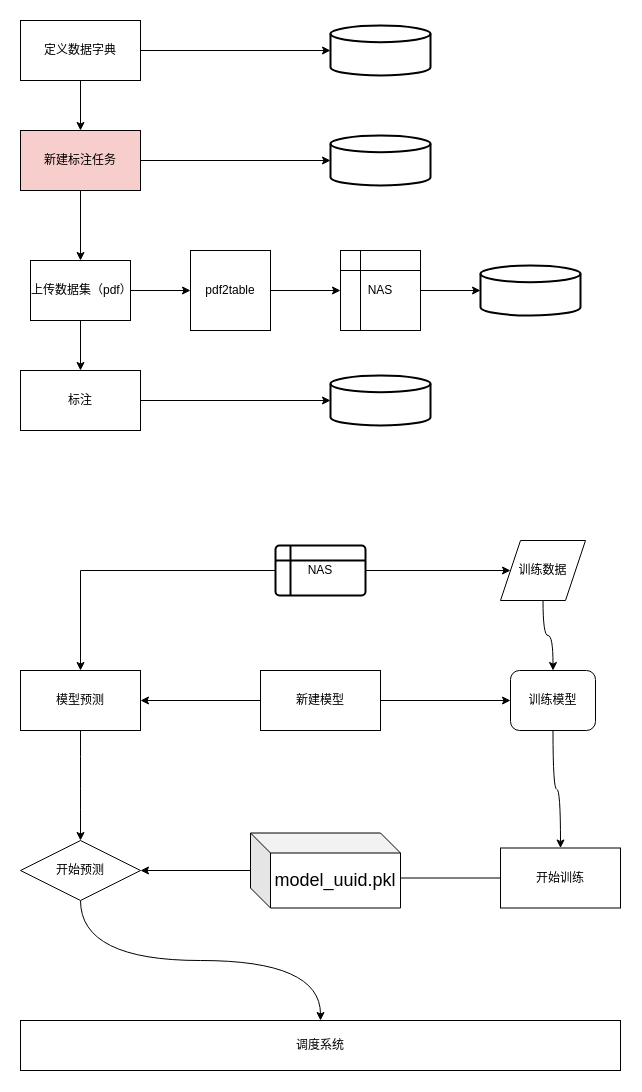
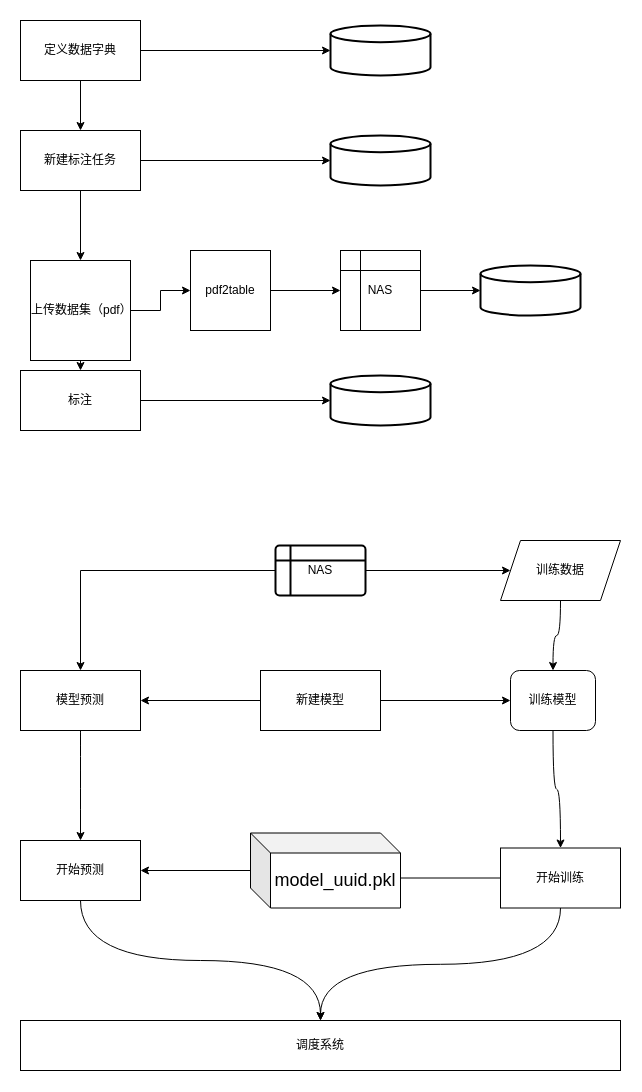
  <mxCell id="0" />
  <mxCell id="1" parent="0" />
  <mxCell id="2" style="edgeStyle=orthogonalEdgeStyle;rounded=0;orthogonalLoop=1;jettySize=auto;html=1;entryX=0;entryY=0.5;entryDx=0;entryDy=0;" edge="1" parent="1" source="4" target="9"><mxGeometry relative="1" as="geometry" /></mxCell>
  <mxCell id="3" style="edgeStyle=orthogonalEdgeStyle;rounded=0;orthogonalLoop=1;jettySize=auto;html=1;exitX=0.5;exitY=1;exitDx=0;exitDy=0;entryX=0.5;entryY=0;entryDx=0;entryDy=0;" edge="1" parent="1" source="4" target="11"><mxGeometry relative="1" as="geometry"><mxPoint x="70" y="400" as="targetPoint" /></mxGeometry></mxCell>
- <mxCell id="4" value="上传数据集（pdf）" style="rounded=0;whiteSpace=wrap;html=1;" vertex="1" parent="1"><mxGeometry x="30" y="260" width="100" height="60" as="geometry" /></mxCell>
+ <mxCell id="4" value="上传数据集（pdf）" style="rounded=0;whiteSpace=wrap;html=1;" vertex="1" parent="1"><mxGeometry x="30" y="260" width="100" height="100" as="geometry" /></mxCell>
  <mxCell id="5" value="&lt;pre style=&quot;font-family: &amp;#34;jetbrains mono&amp;#34; , monospace ; font-size: 11.3pt&quot;&gt;&lt;br&gt;&lt;/pre&gt;" style="strokeWidth=2;html=1;shape=mxgraph.flowchart.database;whiteSpace=wrap;" vertex="1" parent="1"><mxGeometry x="480" y="265" width="100" height="50" as="geometry" /></mxCell>
  <mxCell id="6" style="edgeStyle=orthogonalEdgeStyle;rounded=0;orthogonalLoop=1;jettySize=auto;html=1;exitX=1;exitY=0.5;exitDx=0;exitDy=0;entryX=0;entryY=0.5;entryDx=0;entryDy=0;entryPerimeter=0;" edge="1" parent="1" source="7" target="5"><mxGeometry relative="1" as="geometry" /></mxCell>
  <mxCell id="7" value="NAS" style="shape=internalStorage;whiteSpace=wrap;html=1;backgroundOutline=1;dx=20;dy=20;" vertex="1" parent="1"><mxGeometry x="340" y="250" width="80" height="80" as="geometry" /></mxCell>
  <mxCell id="8" style="edgeStyle=orthogonalEdgeStyle;rounded=0;orthogonalLoop=1;jettySize=auto;html=1;exitX=1;exitY=0.5;exitDx=0;exitDy=0;entryX=0;entryY=0.5;entryDx=0;entryDy=0;" edge="1" parent="1" source="9" target="7"><mxGeometry relative="1" as="geometry" /></mxCell>
  <mxCell id="9" value="pdf2table" style="whiteSpace=wrap;html=1;aspect=fixed;" vertex="1" parent="1"><mxGeometry x="190" y="250" width="80" height="80" as="geometry" /></mxCell>
  <mxCell id="10" style="edgeStyle=orthogonalEdgeStyle;rounded=0;orthogonalLoop=1;jettySize=auto;html=1;" edge="1" parent="1" source="11" target="18"><mxGeometry relative="1" as="geometry"><mxPoint x="260" y="400" as="targetPoint" /></mxGeometry></mxCell>
  <mxCell id="11" value="标注" style="whiteSpace=wrap;html=1;" vertex="1" parent="1"><mxGeometry x="20" y="370" width="120" height="60" as="geometry" /></mxCell>
  <mxCell id="12" style="edgeStyle=orthogonalEdgeStyle;rounded=0;orthogonalLoop=1;jettySize=auto;html=1;exitX=0.5;exitY=1;exitDx=0;exitDy=0;entryX=0.5;entryY=0;entryDx=0;entryDy=0;" edge="1" parent="1" source="14" target="17"><mxGeometry relative="1" as="geometry"><mxPoint x="80" y="120" as="targetPoint" /></mxGeometry></mxCell>
  <mxCell id="13" style="edgeStyle=orthogonalEdgeStyle;rounded=0;orthogonalLoop=1;jettySize=auto;html=1;exitX=1;exitY=0.5;exitDx=0;exitDy=0;entryX=0;entryY=0.5;entryDx=0;entryDy=0;entryPerimeter=0;" edge="1" parent="1" source="14" target="19"><mxGeometry relative="1" as="geometry"><mxPoint x="300" y="70" as="targetPoint" /></mxGeometry></mxCell>
  <mxCell id="14" value="定义数据字典" style="rounded=0;whiteSpace=wrap;html=1;" vertex="1" parent="1"><mxGeometry x="20" y="20" width="120" height="60" as="geometry" /></mxCell>
  <mxCell id="15" style="edgeStyle=orthogonalEdgeStyle;rounded=0;orthogonalLoop=1;jettySize=auto;html=1;" edge="1" parent="1" source="17" target="4"><mxGeometry relative="1" as="geometry" /></mxCell>
  <mxCell id="16" style="edgeStyle=orthogonalEdgeStyle;rounded=0;orthogonalLoop=1;jettySize=auto;html=1;" edge="1" parent="1" source="17" target="20"><mxGeometry relative="1" as="geometry" /></mxCell>
- <mxCell id="17" value="新建标注任务" style="whiteSpace=wrap;html=1;fillColor=#f8cecc;" vertex="1" parent="1"><mxGeometry x="20" y="130" width="120" height="60" as="geometry" /></mxCell>
+ <mxCell id="17" value="新建标注任务" style="whiteSpace=wrap;html=1;" vertex="1" parent="1"><mxGeometry x="20" y="130" width="120" height="60" as="geometry" /></mxCell>
  <mxCell id="18" value="&lt;pre style=&quot;font-family: &amp;#34;jetbrains mono&amp;#34; , monospace ; font-size: 11.3pt&quot;&gt;&lt;br&gt;&lt;/pre&gt;" style="strokeWidth=2;html=1;shape=mxgraph.flowchart.database;whiteSpace=wrap;" vertex="1" parent="1"><mxGeometry x="330" y="375" width="100" height="50" as="geometry" /></mxCell>
  <mxCell id="19" value="&lt;pre style=&quot;font-family: &amp;#34;jetbrains mono&amp;#34; , monospace ; font-size: 11.3pt&quot;&gt;&lt;br&gt;&lt;/pre&gt;" style="strokeWidth=2;html=1;shape=mxgraph.flowchart.database;whiteSpace=wrap;" vertex="1" parent="1"><mxGeometry x="330" y="25" width="100" height="50" as="geometry" /></mxCell>
  <mxCell id="20" value="&lt;pre style=&quot;font-family: &amp;#34;jetbrains mono&amp;#34; , monospace ; font-size: 11.3pt&quot;&gt;&lt;br&gt;&lt;/pre&gt;" style="strokeWidth=2;html=1;shape=mxgraph.flowchart.database;whiteSpace=wrap;" vertex="1" parent="1"><mxGeometry x="330" y="135" width="100" height="50" as="geometry" /></mxCell>
  <mxCell id="21" value="" style="edgeStyle=orthogonalEdgeStyle;rounded=0;orthogonalLoop=1;jettySize=auto;html=1;" edge="1" parent="1" source="23" target="25"><mxGeometry relative="1" as="geometry" /></mxCell>
  <mxCell id="22" value="" style="edgeStyle=orthogonalEdgeStyle;rounded=0;orthogonalLoop=1;jettySize=auto;html=1;entryX=0;entryY=0.5;entryDx=0;entryDy=0;" edge="1" parent="1" source="23" target="30"><mxGeometry relative="1" as="geometry"><mxPoint x="520" y="700" as="targetPoint" /></mxGeometry></mxCell>
  <mxCell id="23" value="新建模型" style="rounded=0;whiteSpace=wrap;html=1;" vertex="1" parent="1"><mxGeometry x="260" y="670" width="120" height="60" as="geometry" /></mxCell>
  <mxCell id="24" style="edgeStyle=orthogonalEdgeStyle;curved=1;orthogonalLoop=1;jettySize=auto;html=1;exitX=0.5;exitY=1;exitDx=0;exitDy=0;fontSize=18;" edge="1" parent="1" source="25" target="40"><mxGeometry relative="1" as="geometry" /></mxCell>
  <mxCell id="25" value="模型预测" style="rounded=0;whiteSpace=wrap;html=1;" vertex="1" parent="1"><mxGeometry x="20" y="670" width="120" height="60" as="geometry" /></mxCell>
  <mxCell id="26" style="edgeStyle=orthogonalEdgeStyle;rounded=0;orthogonalLoop=1;jettySize=auto;html=1;exitX=1;exitY=0.5;exitDx=0;exitDy=0;" edge="1" parent="1" source="28" target="35"><mxGeometry relative="1" as="geometry"><mxPoint x="580" y="670" as="targetPoint" /></mxGeometry></mxCell>
  <mxCell id="27" style="edgeStyle=orthogonalEdgeStyle;orthogonalLoop=1;jettySize=auto;html=1;entryX=0.5;entryY=0;entryDx=0;entryDy=0;fontSize=18;labelPosition=center;verticalLabelPosition=middle;align=center;verticalAlign=middle;rounded=0;" edge="1" parent="1" source="28" target="25"><mxGeometry relative="1" as="geometry" /></mxCell>
  <mxCell id="28" value="NAS" style="shape=internalStorage;whiteSpace=wrap;html=1;dx=15;dy=15;rounded=1;arcSize=8;strokeWidth=2;" vertex="1" parent="1"><mxGeometry x="275" y="545" width="90" height="50" as="geometry" /></mxCell>
  <mxCell id="29" style="edgeStyle=orthogonalEdgeStyle;curved=1;orthogonalLoop=1;jettySize=auto;html=1;" edge="1" parent="1" source="30" target="33"><mxGeometry relative="1" as="geometry" /></mxCell>
  <mxCell id="30" value="&lt;span&gt;训练模型&lt;/span&gt;" style="shape=ext;rounded=1;html=1;whiteSpace=wrap;" vertex="1" parent="1"><mxGeometry x="510" y="670" width="85" height="60" as="geometry" /></mxCell>
  <mxCell id="31" style="edgeStyle=orthogonalEdgeStyle;orthogonalLoop=1;jettySize=auto;html=1;exitX=0;exitY=0.5;exitDx=0;exitDy=0;entryX=0;entryY=0;entryDx=140;entryDy=45;entryPerimeter=0;rounded=0;" edge="1" parent="1" source="33" target="37"><mxGeometry relative="1" as="geometry"><mxPoint x="370" y="810" as="targetPoint" /></mxGeometry></mxCell>
+ <mxCell id="32" value="" style="edgeStyle=orthogonalEdgeStyle;curved=1;orthogonalLoop=1;jettySize=auto;html=1;fontSize=18;" edge="1" parent="1" source="33" target="38"><mxGeometry relative="1" as="geometry" /></mxCell>
  <mxCell id="33" value="开始训练" style="rounded=0;whiteSpace=wrap;html=1;" vertex="1" parent="1"><mxGeometry x="500" y="847.5" width="120" height="60" as="geometry" /></mxCell>
  <mxCell id="34" style="edgeStyle=orthogonalEdgeStyle;curved=1;orthogonalLoop=1;jettySize=auto;html=1;exitX=0.5;exitY=1;exitDx=0;exitDy=0;" edge="1" parent="1" source="35" target="30"><mxGeometry relative="1" as="geometry" /></mxCell>
- <mxCell id="35" value="训练数据" style="shape=parallelogram;perimeter=parallelogramPerimeter;whiteSpace=wrap;html=1;fixedSize=1;" vertex="1" parent="1"><mxGeometry x="500" y="540" width="85" height="60" as="geometry" /></mxCell>
+ <mxCell id="35" value="训练数据" style="shape=parallelogram;perimeter=parallelogramPerimeter;whiteSpace=wrap;html=1;fixedSize=1;" vertex="1" parent="1"><mxGeometry x="500" y="540" width="120" height="60" as="geometry" /></mxCell>
  <mxCell id="36" style="edgeStyle=orthogonalEdgeStyle;orthogonalLoop=1;jettySize=auto;html=1;entryX=1;entryY=0.5;entryDx=0;entryDy=0;fontSize=18;rounded=0;" edge="1" parent="1" source="37" target="40"><mxGeometry relative="1" as="geometry" /></mxCell>
  <mxCell id="37" value="model_uuid.pkl" style="shape=cube;whiteSpace=wrap;html=1;boundedLbl=1;backgroundOutline=1;darkOpacity=0.05;darkOpacity2=0.1;fontSize=18;" vertex="1" parent="1"><mxGeometry x="250" y="832.5" width="150" height="75" as="geometry" /></mxCell>
  <mxCell id="38" value="调度系统" style="rounded=0;whiteSpace=wrap;html=1;" vertex="1" parent="1"><mxGeometry x="20" y="1020" width="600" height="50" as="geometry" /></mxCell>
  <mxCell id="39" style="edgeStyle=orthogonalEdgeStyle;curved=1;orthogonalLoop=1;jettySize=auto;html=1;exitX=0.5;exitY=1;exitDx=0;exitDy=0;fontSize=18;" edge="1" parent="1" source="40" target="38"><mxGeometry relative="1" as="geometry" /></mxCell>
- <mxCell id="40" value="开始预测" style="rhombus;whiteSpace=wrap;html=1;" vertex="1" parent="1"><mxGeometry x="20" y="840" width="120" height="60" as="geometry" /></mxCell>
+ <mxCell id="40" value="开始预测" style="rounded=0;whiteSpace=wrap;html=1;" vertex="1" parent="1"><mxGeometry x="20" y="840" width="120" height="60" as="geometry" /></mxCell>
